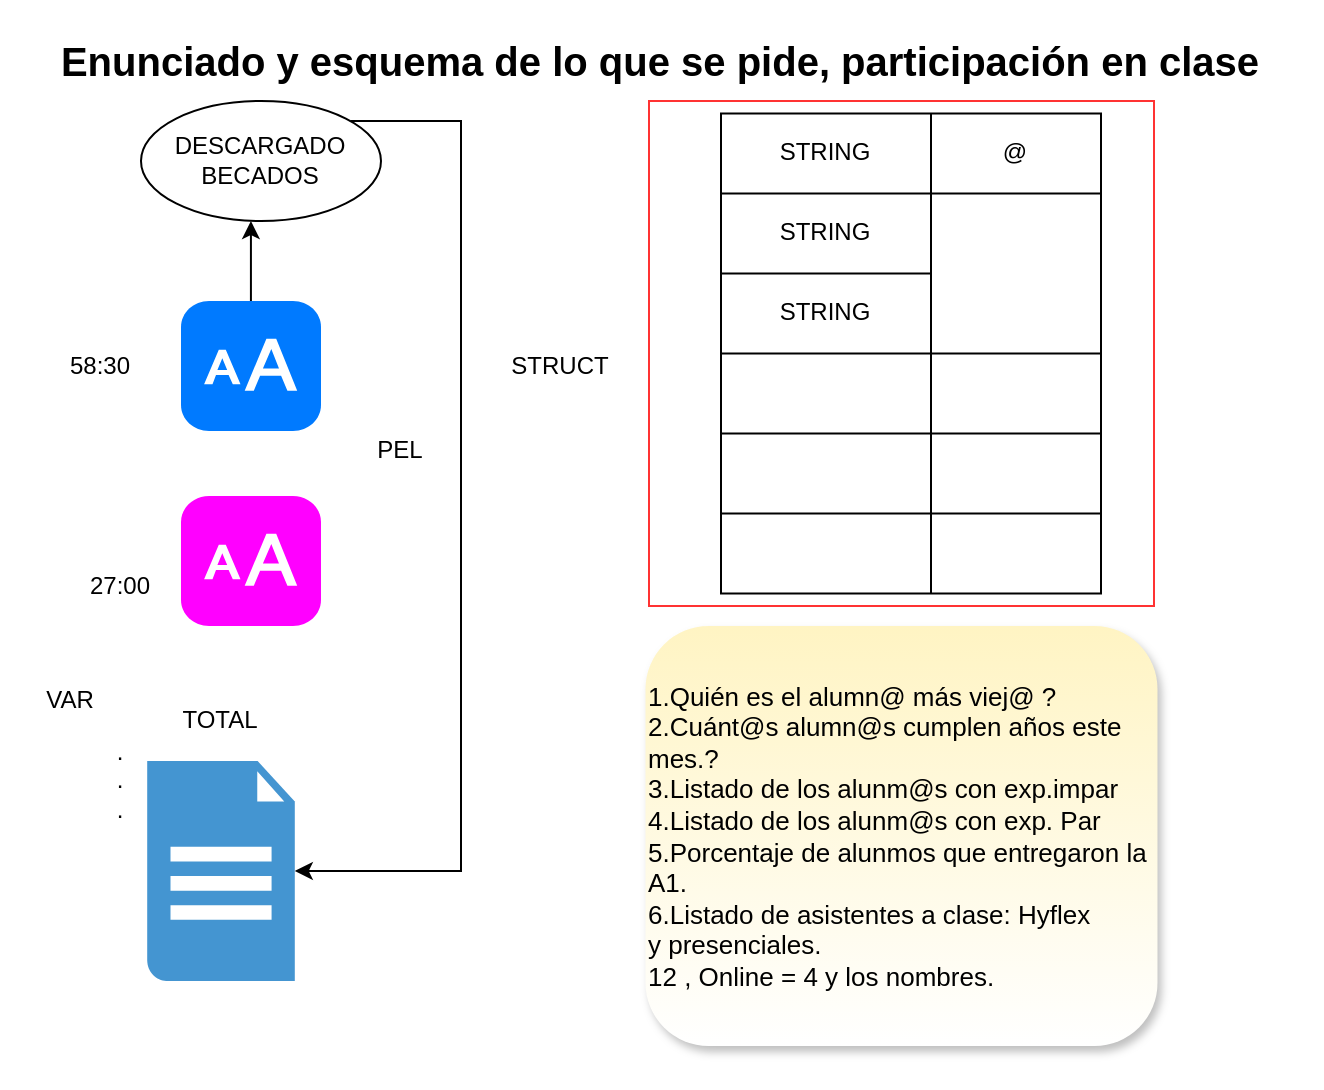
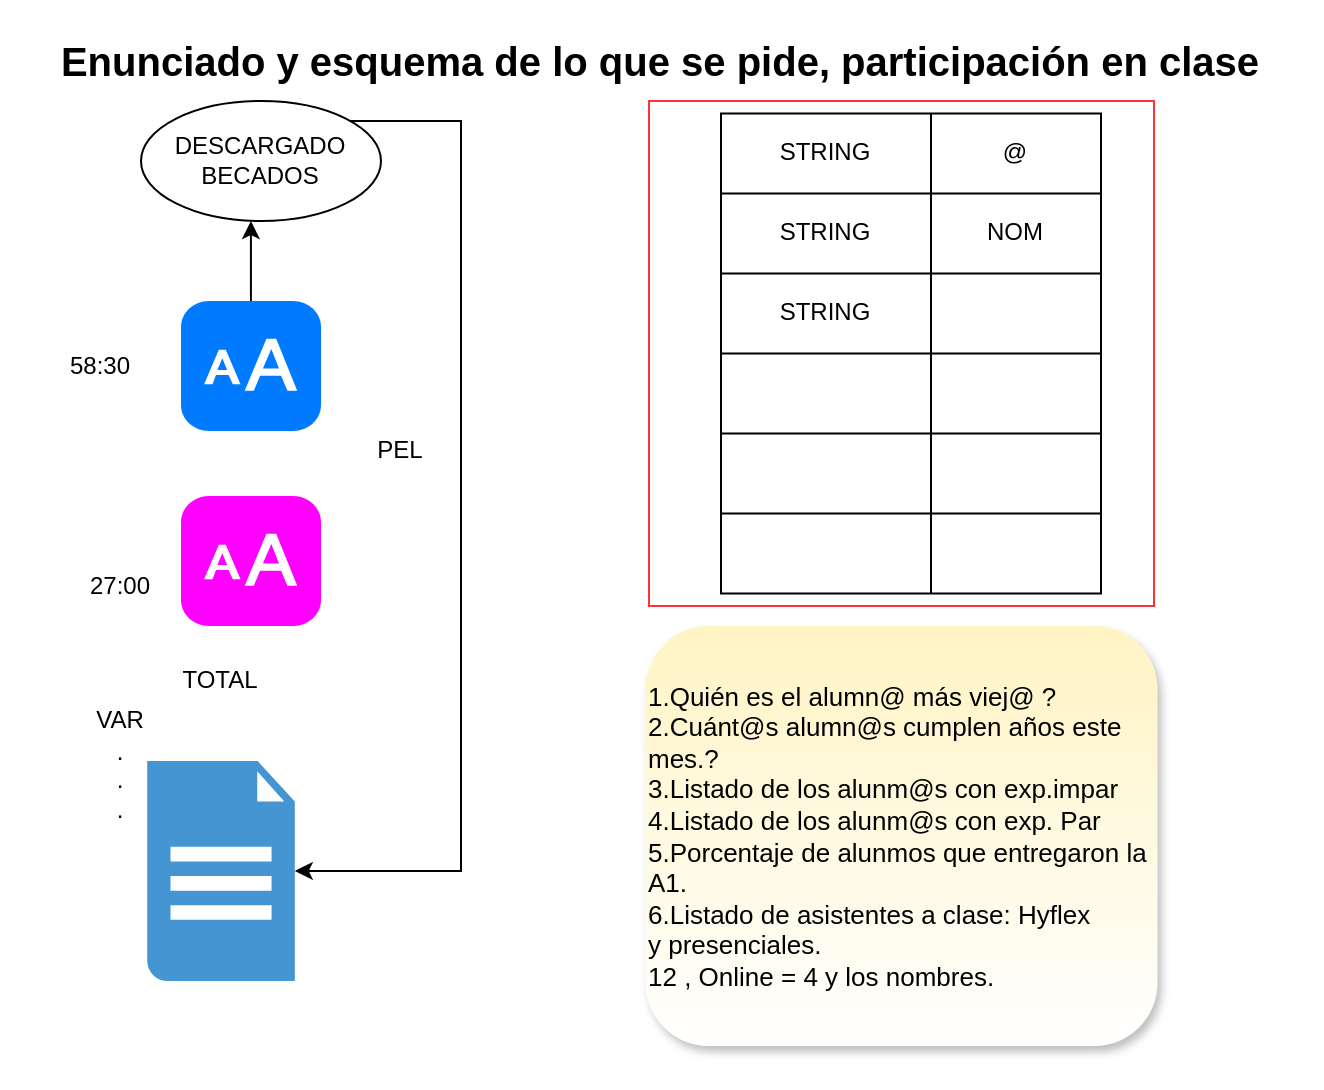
  <mxCell id="0" />
  <mxCell id="1" parent="0" />
  <mxCell id="2" value="" style="whiteSpace=wrap;html=1;aspect=fixed;strokeColor=#FF3333;" vertex="1" parent="1"><mxGeometry x="324" y="50" width="252.5" height="252.5" as="geometry" /></mxCell>
  <mxCell id="3" style="edgeStyle=orthogonalEdgeStyle;rounded=0;orthogonalLoop=1;jettySize=auto;html=1;" edge="1" parent="1" source="4" target="34"><mxGeometry relative="1" as="geometry"><Array as="points"><mxPoint x="230" y="60" /><mxPoint x="230" y="435" /></Array></mxGeometry></mxCell>
  <mxCell id="4" value="DESCARGADO&lt;br&gt;BECADOS" style="ellipse;whiteSpace=wrap;html=1;" vertex="1" parent="1"><mxGeometry x="70" y="50" width="120" height="60" as="geometry" /></mxCell>
  <mxCell id="5" style="edgeStyle=orthogonalEdgeStyle;rounded=0;orthogonalLoop=1;jettySize=auto;html=1;entryX=0.458;entryY=1;entryDx=0;entryDy=0;entryPerimeter=0;" edge="1" parent="1" source="6" target="4"><mxGeometry relative="1" as="geometry" /></mxCell>
  <mxCell id="6" value="" style="html=1;strokeWidth=1;shadow=0;dashed=0;shape=mxgraph.ios7.misc.text_size;fillColor=#007AFF;strokeColor=none;buttonText=;strokeColor2=#222222;fontColor=#222222;fontSize=8;verticalLabelPosition=bottom;verticalAlign=top;align=center;" vertex="1" parent="1"><mxGeometry x="90" y="150" width="70" height="65" as="geometry" /></mxCell>
  <mxCell id="7" value="PEL" style="text;html=1;strokeColor=none;fillColor=none;align=center;verticalAlign=middle;whiteSpace=wrap;rounded=0;" vertex="1" parent="1"><mxGeometry x="180" y="215" width="40" height="20" as="geometry" /></mxCell>
  <mxCell id="8" value="" style="shape=table;html=1;whiteSpace=wrap;startSize=0;container=1;collapsible=0;childLayout=tableLayout;" vertex="1" parent="1"><mxGeometry x="360" y="56.25" width="190" height="240" as="geometry" /></mxCell>
  <mxCell id="9" value="" style="shape=partialRectangle;html=1;whiteSpace=wrap;collapsible=0;dropTarget=0;pointerEvents=0;fillColor=none;top=0;left=0;bottom=0;right=0;points=[[0,0.5],[1,0.5]];portConstraint=eastwest;" vertex="1" parent="8"><mxGeometry width="190" height="40" as="geometry" /></mxCell>
  <mxCell id="10" value="STRING" style="shape=partialRectangle;html=1;whiteSpace=wrap;connectable=0;overflow=hidden;fillColor=none;top=0;left=0;bottom=0;right=0;" vertex="1" parent="9"><mxGeometry width="105" height="40" as="geometry" /></mxCell>
  <mxCell id="11" value="@" style="shape=partialRectangle;html=1;whiteSpace=wrap;connectable=0;overflow=hidden;fillColor=none;top=0;left=0;bottom=0;right=0;" vertex="1" parent="9"><mxGeometry x="105" width="85" height="40" as="geometry" /></mxCell>
  <mxCell id="12" value="" style="shape=partialRectangle;html=1;whiteSpace=wrap;collapsible=0;dropTarget=0;pointerEvents=0;fillColor=none;top=0;left=0;bottom=0;right=0;points=[[0,0.5],[1,0.5]];portConstraint=eastwest;" vertex="1" parent="8"><mxGeometry y="40" width="190" height="40" as="geometry" /></mxCell>
  <mxCell id="13" value="STRING" style="shape=partialRectangle;html=1;whiteSpace=wrap;connectable=0;overflow=hidden;fillColor=none;top=0;left=0;bottom=0;right=0;" vertex="1" parent="12"><mxGeometry width="105" height="40" as="geometry" /></mxCell>
+ <mxCell id="14" value="NOM" style="shape=partialRectangle;html=1;whiteSpace=wrap;connectable=0;overflow=hidden;fillColor=none;top=0;left=0;bottom=0;right=0;" vertex="1" parent="12"><mxGeometry x="105" width="85" height="40" as="geometry" /></mxCell>
  <mxCell id="15" value="" style="shape=partialRectangle;html=1;whiteSpace=wrap;collapsible=0;dropTarget=0;pointerEvents=0;fillColor=none;top=0;left=0;bottom=0;right=0;points=[[0,0.5],[1,0.5]];portConstraint=eastwest;" vertex="1" parent="8"><mxGeometry y="80" width="190" height="40" as="geometry" /></mxCell>
  <mxCell id="16" value="STRING" style="shape=partialRectangle;html=1;whiteSpace=wrap;connectable=0;overflow=hidden;fillColor=none;top=0;left=0;bottom=0;right=0;" vertex="1" parent="15"><mxGeometry width="105" height="40" as="geometry" /></mxCell>
  <mxCell id="17" value="" style="shape=partialRectangle;html=1;whiteSpace=wrap;connectable=0;overflow=hidden;fillColor=none;top=0;left=0;bottom=0;right=0;" vertex="1" parent="15"><mxGeometry x="105" width="85" height="40" as="geometry" /></mxCell>
  <mxCell id="18" value="" style="shape=partialRectangle;html=1;whiteSpace=wrap;collapsible=0;dropTarget=0;pointerEvents=0;fillColor=none;top=0;left=0;bottom=0;right=0;points=[[0,0.5],[1,0.5]];portConstraint=eastwest;" vertex="1" parent="8"><mxGeometry y="120" width="190" height="40" as="geometry" /></mxCell>
  <mxCell id="19" value="" style="shape=partialRectangle;html=1;whiteSpace=wrap;connectable=0;overflow=hidden;fillColor=none;top=0;left=0;bottom=0;right=0;" vertex="1" parent="18"><mxGeometry width="105" height="40" as="geometry" /></mxCell>
  <mxCell id="20" value="" style="shape=partialRectangle;html=1;whiteSpace=wrap;connectable=0;overflow=hidden;fillColor=none;top=0;left=0;bottom=0;right=0;" vertex="1" parent="18"><mxGeometry x="105" width="85" height="40" as="geometry" /></mxCell>
  <mxCell id="21" value="" style="shape=partialRectangle;html=1;whiteSpace=wrap;collapsible=0;dropTarget=0;pointerEvents=0;fillColor=none;top=0;left=0;bottom=0;right=0;points=[[0,0.5],[1,0.5]];portConstraint=eastwest;" vertex="1" parent="8"><mxGeometry y="160" width="190" height="40" as="geometry" /></mxCell>
  <mxCell id="22" value="" style="shape=partialRectangle;html=1;whiteSpace=wrap;connectable=0;overflow=hidden;fillColor=none;top=0;left=0;bottom=0;right=0;" vertex="1" parent="21"><mxGeometry width="105" height="40" as="geometry" /></mxCell>
  <mxCell id="23" value="" style="shape=partialRectangle;html=1;whiteSpace=wrap;connectable=0;overflow=hidden;fillColor=none;top=0;left=0;bottom=0;right=0;" vertex="1" parent="21"><mxGeometry x="105" width="85" height="40" as="geometry" /></mxCell>
  <mxCell id="24" value="" style="shape=partialRectangle;html=1;whiteSpace=wrap;collapsible=0;dropTarget=0;pointerEvents=0;fillColor=none;top=0;left=0;bottom=0;right=0;points=[[0,0.5],[1,0.5]];portConstraint=eastwest;" vertex="1" parent="8"><mxGeometry y="200" width="190" height="40" as="geometry" /></mxCell>
  <mxCell id="25" value="" style="shape=partialRectangle;html=1;whiteSpace=wrap;connectable=0;overflow=hidden;fillColor=none;top=0;left=0;bottom=0;right=0;" vertex="1" parent="24"><mxGeometry width="105" height="40" as="geometry" /></mxCell>
  <mxCell id="26" value="" style="shape=partialRectangle;html=1;whiteSpace=wrap;connectable=0;overflow=hidden;fillColor=none;top=0;left=0;bottom=0;right=0;" vertex="1" parent="24"><mxGeometry x="105" width="85" height="40" as="geometry" /></mxCell>
- <mxCell id="27" value="STRUCT" style="text;html=1;strokeColor=none;fillColor=none;align=center;verticalAlign=middle;whiteSpace=wrap;rounded=0;" vertex="1" parent="1"><mxGeometry x="260" y="173" width="40" height="20" as="geometry" /></mxCell>
  <mxCell id="28" value="58:30" style="text;html=1;strokeColor=none;fillColor=none;align=center;verticalAlign=middle;whiteSpace=wrap;rounded=0;" vertex="1" parent="1"><mxGeometry x="30" y="173" width="40" height="20" as="geometry" /></mxCell>
  <mxCell id="29" value="27:00" style="text;html=1;strokeColor=none;fillColor=none;align=center;verticalAlign=middle;whiteSpace=wrap;rounded=0;" vertex="1" parent="1"><mxGeometry x="40" y="282.5" width="40" height="20" as="geometry" /></mxCell>
  <mxCell id="30" value="" style="html=1;strokeWidth=1;shadow=0;dashed=0;shape=mxgraph.ios7.misc.text_size;strokeColor=none;buttonText=;strokeColor2=#222222;fontColor=#222222;fontSize=8;verticalLabelPosition=bottom;verticalAlign=top;align=center;fillColor=#FF00FF;" vertex="1" parent="1"><mxGeometry x="90" y="247.5" width="70" height="65" as="geometry" /></mxCell>
- <mxCell id="31" value="VAR&lt;br&gt;" style="text;html=1;strokeColor=none;fillColor=none;align=center;verticalAlign=middle;whiteSpace=wrap;rounded=0;" vertex="1" parent="1"><mxGeometry x="15" y="340" width="40" height="20" as="geometry" /></mxCell>
- <mxCell id="32" value="TOTAL" style="text;html=1;strokeColor=none;fillColor=none;align=center;verticalAlign=middle;whiteSpace=wrap;rounded=0;" vertex="1" parent="1"><mxGeometry x="90" y="350" width="40" height="20" as="geometry" /></mxCell>
+ <mxCell id="31" value="VAR&lt;br&gt;" style="text;html=1;strokeColor=none;fillColor=none;align=center;verticalAlign=middle;whiteSpace=wrap;rounded=0;" vertex="1" parent="1"><mxGeometry x="40" y="350" width="40" height="20" as="geometry" /></mxCell>
+ <mxCell id="32" value="TOTAL" style="text;html=1;strokeColor=none;fillColor=none;align=center;verticalAlign=middle;whiteSpace=wrap;rounded=0;" vertex="1" parent="1"><mxGeometry x="90" y="330" width="40" height="20" as="geometry" /></mxCell>
  <mxCell id="33" value=".&lt;br&gt;.&lt;br&gt;.&lt;br&gt;" style="text;html=1;strokeColor=none;fillColor=none;align=center;verticalAlign=middle;whiteSpace=wrap;rounded=0;" vertex="1" parent="1"><mxGeometry x="40" y="380" width="40" height="20" as="geometry" /></mxCell>
  <mxCell id="34" value="" style="shadow=0;dashed=0;html=1;strokeColor=none;fillColor=#4495D1;labelPosition=center;verticalLabelPosition=bottom;verticalAlign=top;align=center;outlineConnect=0;shape=mxgraph.veeam.2d.report;" vertex="1" parent="1"><mxGeometry x="73.1" y="380" width="73.8" height="110" as="geometry" /></mxCell>
  <mxCell id="35" value="&lt;font style=&quot;font-size: 13px&quot;&gt;&lt;span&gt;1.Quién es el alumn@ más viej@ ?&lt;/span&gt;&lt;br&gt;&lt;span&gt;2.Cuánt@s alumn@s cumplen años este mes.?&lt;/span&gt;&lt;br&gt;&lt;span&gt;3.Listado de los alunm@s con exp.impar&lt;/span&gt;&lt;br&gt;&lt;span&gt;4.Listado de los alunm@s con exp. Par&lt;/span&gt;&lt;br&gt;&lt;span&gt;5.&lt;/span&gt;&lt;span&gt;Porcentaje de &lt;/span&gt;&lt;span&gt;alunmos&lt;/span&gt;&lt;span&gt; que entregaron la A1.&lt;/span&gt;&lt;br&gt;&lt;span&gt;6.L&lt;/span&gt;&lt;span&gt;istado de asistentes a clase:&amp;nbsp;&lt;/span&gt;&lt;span&gt;Hyflex y&amp;nbsp;&lt;/span&gt;&lt;span&gt;presenciales.&lt;/span&gt;&lt;br&gt;&lt;span&gt;12 , Online = 4 y los nombres.&lt;/span&gt;&lt;/font&gt;" style="text;html=1;strokeColor=none;align=left;verticalAlign=middle;whiteSpace=wrap;rounded=1;shadow=1;perimeterSpacing=2;gradientColor=#ffffff;fillColor=#FFF4C3;" vertex="1" parent="1"><mxGeometry x="322.25" y="312.5" width="256" height="210" as="geometry" /></mxCell>
  <mxCell id="36" value="&lt;font style=&quot;font-size: 20px&quot;&gt;&lt;b&gt;Enunciado y esquema de lo que se pide, participación en clase&lt;/b&gt;&lt;/font&gt;" style="text;html=1;strokeColor=none;fillColor=none;align=center;verticalAlign=middle;whiteSpace=wrap;rounded=0;shadow=1;" vertex="1" parent="1"><mxGeometry x="20" y="20" width="620" height="20" as="geometry" /></mxCell>
